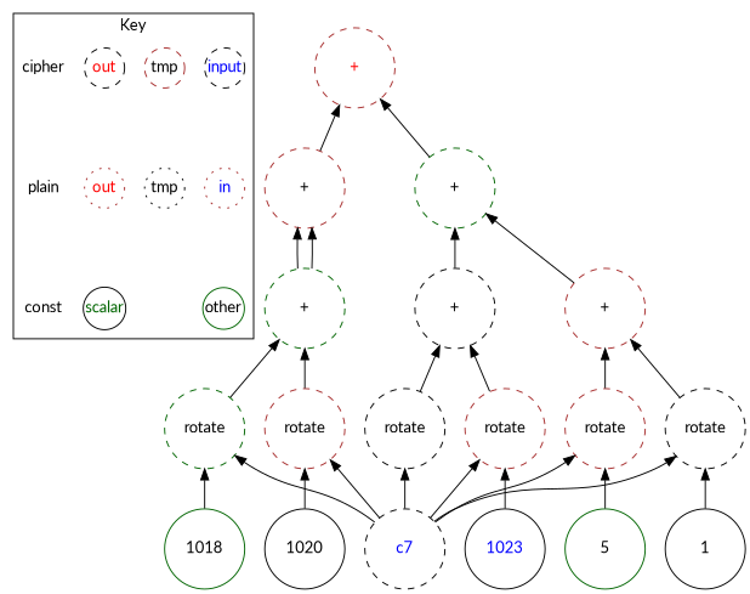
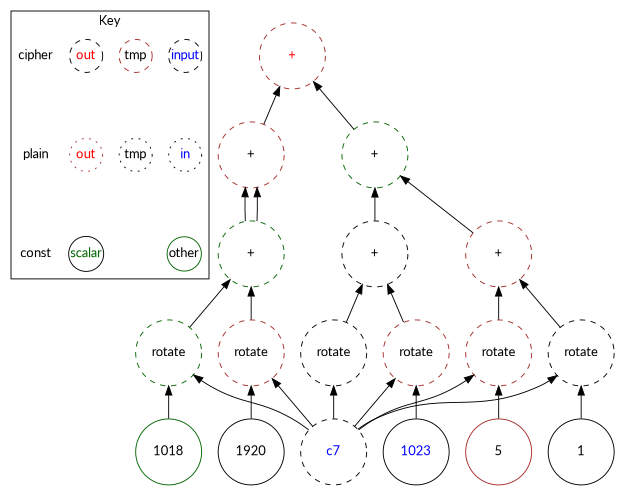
  digraph {
    fontname=Lato
    node [color=black fontname=Lato margin=0 shape=circle style=dashed]
    edge [dir=back fontname=Lato]
    n1 [fontcolor=blue label=input width=0.5]
-   n2 [color=brown fontcolor=blue icolor=blue label=in style=dotted width=0.5]
+   n2 [fontcolor=blue icolor=blue label=in style=dotted width=0.5]
    n3 [color=brown fontcolor=black label=tmp width=0.5]
    n4 [fontcolor=black label=tmp style=dotted width=0.5]
    n5 [fontcolor=red label=out width=0.5]
    n6 [color=brown fontcolor=red label=out style=dotted width=0.5]
    cipher [color=brown shape=plain width=0.5 style=""]
    plain [color=darkgreen shape=plain width=0.5 style=""]
    other [color=darkgreen fontcolor=black style=solid width=0.5]
    scalar [fontcolor=darkgreen style=solid width=0.5]
    const [color=brown shape=plain width=0.5 style=""]
    n12 [color=darkgreen label=1018 style=solid width=1]
    n13 [fontcolor=blue label=c7 width=1]
    n14 [color=darkgreen label=rotate width=1]
-   n15 [label=1020 style=solid width=1]
+   n15 [label=1920 style=solid width=1]
    n16 [color=brown label=rotate width=1]
    n17 [color=darkgreen label="+" width=1]
    n18 [color=brown label="+" width=1]
    n19 [fontcolor=blue label=1023 style=solid width=1]
    n20 [color=brown label=rotate width=1]
    n21 [label=rotate width=1]
    n22 [label="+" width=1]
-   n23 [color=darkgreen label=5 style=solid width=1]
+   n23 [color=brown label=5 style=solid width=1]
    n24 [color=brown label=rotate width=1]
    n25 [label=1 style=solid width=1]
    n26 [label=rotate width=1]
    n27 [color=brown label="+" width=1]
    n28 [color=darkgreen label="+" width=1]
    n29 [color=brown fontcolor=red label="+" width=1]
    subgraph cluster_1 {
      label=Key
      n1
      n2
      n3
      n4
      n5
      n6
      cipher
      plain
      other
      scalar
      const
    }
    n1 -> n2 [dir=forward style=invis]
    n2 -> other [dir=forward style=invis]
    n3 -> n4 [dir=forward style=invis]
    n5 -> n6 [dir=forward style=invis]
    n6 -> scalar [dir=forward style=invis]
    cipher -> plain [dir=forward style=invis]
    plain -> const [dir=forward style=invis]
    n14 -> n12
    n14 -> n13
    n16 -> n13
    n16 -> n15
    n17 -> n14
    n17 -> n16
    n18 -> n17
    n18 -> n17
    n20 -> n13
    n20 -> n19
    n21 -> n13
    n22 -> n20
    n22 -> n21
    n24 -> n13
    n24 -> n23
    n26 -> n13
    n26 -> n25
    n27 -> n24
    n27 -> n26
    n28 -> n22
    n28 -> n27
    n29 -> n18
    n29 -> n28
  }
